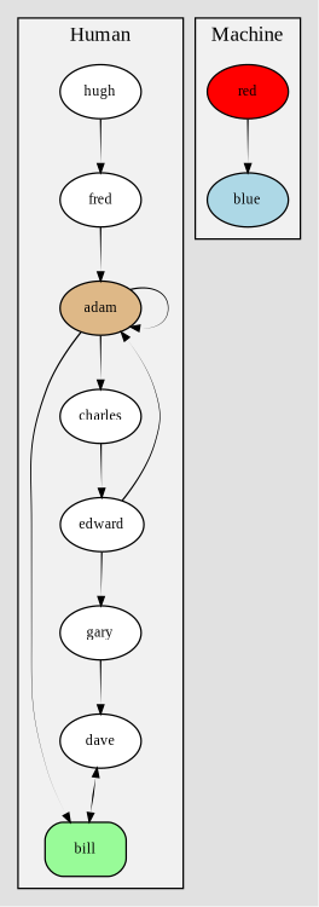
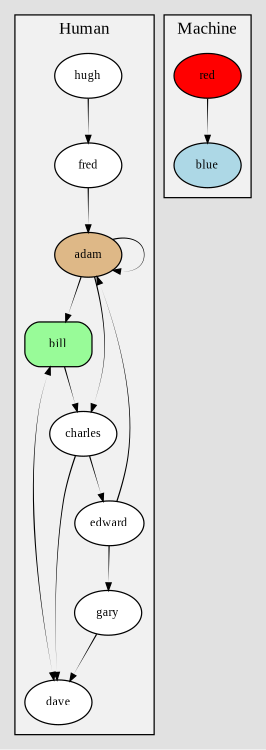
  digraph {
    bgcolor="#e1e1e1"
    compound=true
    fontname="Liberation Serif"
    splines=true
    node [fillcolor=white fontname="Liberation Serif" fontsize=10 style=filled]
    edge [arrowsize=0.6 color=black fontname="Liberation Serif" minlen=1.3 penwidth=1 style=tapered]
    adam [fillcolor=burlywood shape=ellipse]
    bill [fillcolor=palegreen shape=box style="filled,rounded"]
    charles
    edward
    dave
    gary
    fred
    hugh
    red [fillcolor=red]
    blue [fillcolor=lightblue]
    subgraph cluster_1 {
      bgcolor="#f1f1f1"
      label=Human
      adam
      bill
      charles
      edward
      dave
      gary
      fred
      hugh
    }
    subgraph cluster_2 {
      bgcolor="#f1f1f1"
      label=Machine
      red
      blue
    }
    adam -> adam
    adam -> bill
    adam -> charles
    adam -> edward [dir=back]
+   bill -> charles
    charles -> edward
+   charles -> dave
    edward -> gary
    dave -> bill [dir=both]
    gary -> dave
    fred -> adam
    hugh -> fred
    red -> blue
  }
